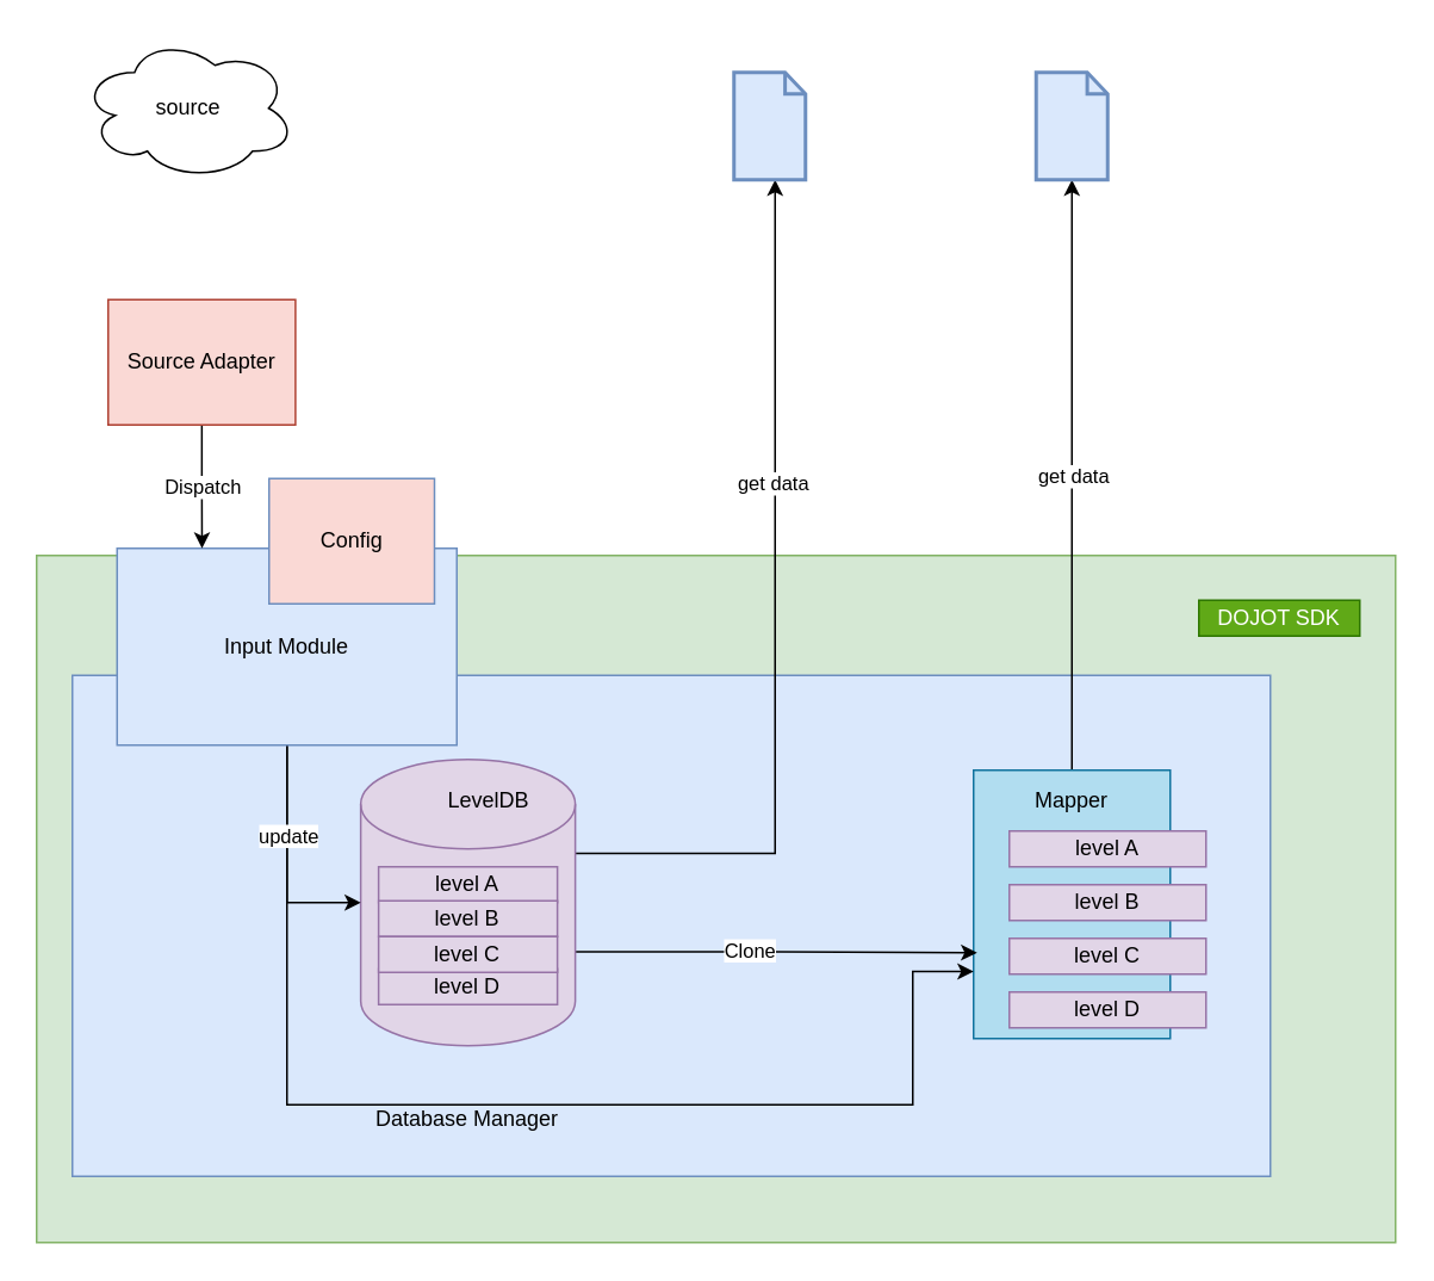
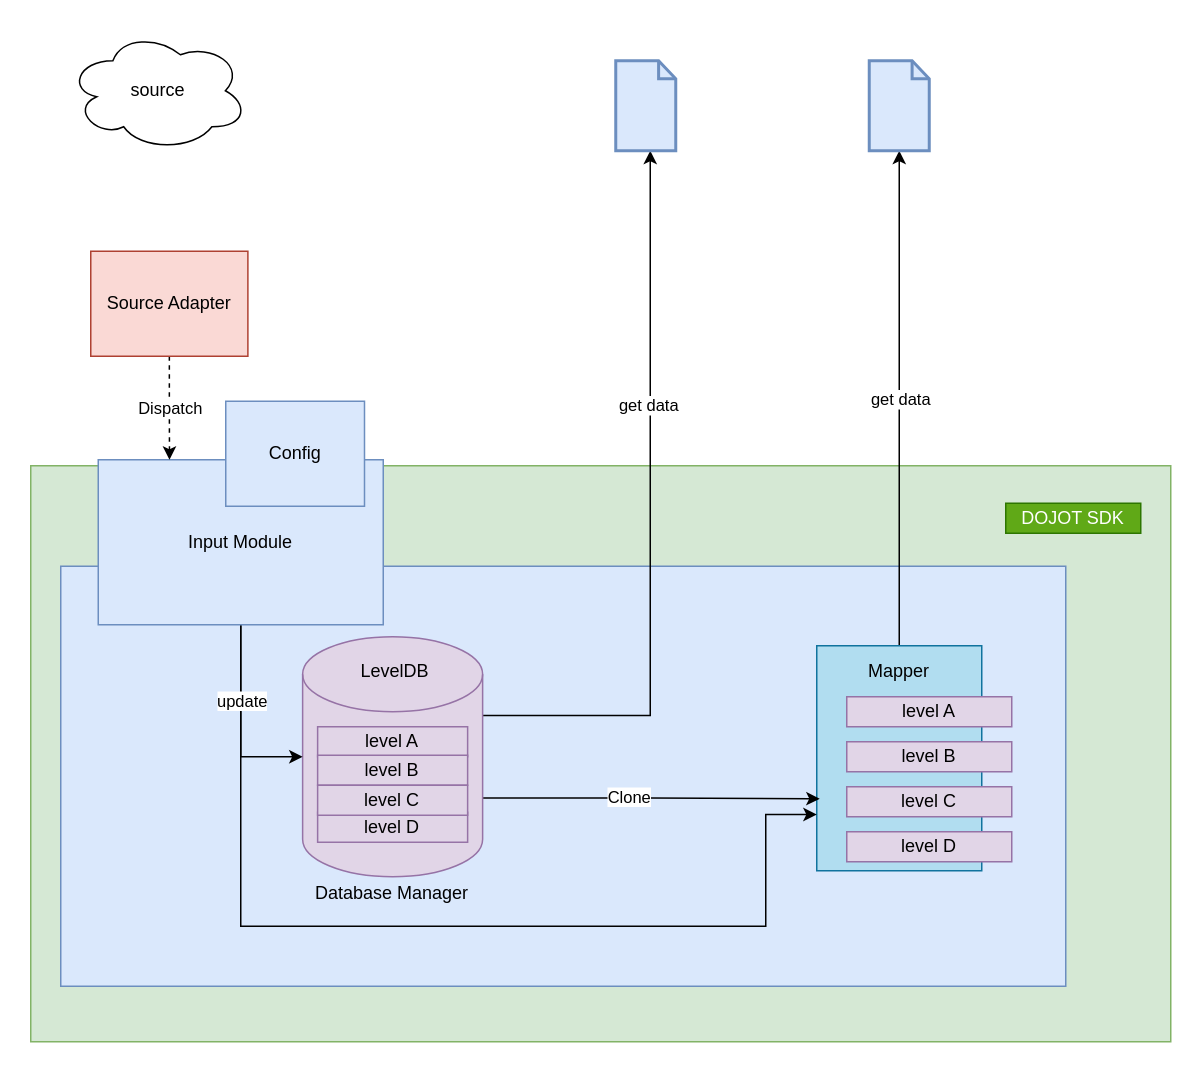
  <mxCell id="0" />
  <mxCell id="1" parent="0" />
  <mxCell id="2" value="" style="rounded=0;whiteSpace=wrap;html=1;fillColor=#d5e8d4;strokeColor=#82b366;" parent="1" vertex="1"><mxGeometry x="20" y="310" width="760" height="384" as="geometry" /></mxCell>
  <mxCell id="3" value="" style="rounded=0;whiteSpace=wrap;html=1;fillColor=#dae8fc;strokeColor=#6c8ebf;" parent="1" vertex="1"><mxGeometry x="40" y="377" width="670" height="280" as="geometry" /></mxCell>
  <mxCell id="4" value="get data" style="edgeStyle=orthogonalEdgeStyle;rounded=0;orthogonalLoop=1;jettySize=auto;html=1;exitX=0.5;exitY=0;exitDx=0;exitDy=0;entryX=0.5;entryY=1;entryDx=0;entryDy=0;" parent="1" source="5" edge="1"><mxGeometry relative="1" as="geometry"><mxPoint x="599" y="100" as="targetPoint" /></mxGeometry></mxCell>
  <mxCell id="5" value="Mapper" style="rounded=0;whiteSpace=wrap;html=1;fillColor=#b1ddf0;strokeColor=#10739e;" parent="1" vertex="1"><mxGeometry x="544" y="430" width="110" height="150" as="geometry" /></mxCell>
  <mxCell id="6" style="edgeStyle=orthogonalEdgeStyle;rounded=0;orthogonalLoop=1;jettySize=auto;html=1;exitX=1;exitY=0;exitDx=0;exitDy=52.5;exitPerimeter=0;entryX=0.5;entryY=1;entryDx=0;entryDy=0;" parent="1" source="10" edge="1"><mxGeometry relative="1" as="geometry"><Array as="points"><mxPoint x="433" y="477" /></Array><mxPoint x="433" y="100" as="targetPoint" /></mxGeometry></mxCell>
  <mxCell id="7" value="get data" style="edgeLabel;html=1;align=center;verticalAlign=middle;resizable=0;points=[];" parent="6" vertex="1" connectable="0"><mxGeometry x="0.308" y="2" relative="1" as="geometry"><mxPoint as="offset" /></mxGeometry></mxCell>
  <mxCell id="8" style="edgeStyle=orthogonalEdgeStyle;rounded=0;orthogonalLoop=1;jettySize=auto;html=1;exitX=1;exitY=0;exitDx=0;exitDy=107.5;exitPerimeter=0;entryX=0.018;entryY=0.68;entryDx=0;entryDy=0;entryPerimeter=0;" parent="1" source="10" target="5" edge="1"><mxGeometry relative="1" as="geometry" /></mxCell>
  <mxCell id="9" value="Clone" style="edgeLabel;html=1;align=center;verticalAlign=middle;resizable=0;points=[];" parent="8" vertex="1" connectable="0"><mxGeometry x="-0.132" y="2" relative="1" as="geometry"><mxPoint x="-1" y="1" as="offset" /></mxGeometry></mxCell>
  <mxCell id="10" value="" style="shape=cylinder3;whiteSpace=wrap;html=1;boundedLbl=1;backgroundOutline=1;size=25;fillColor=#e1d5e7;strokeColor=#9673a6;" parent="1" vertex="1"><mxGeometry x="201.25" y="424" width="120" height="160" as="geometry" /></mxCell>
  <mxCell id="11" style="edgeStyle=orthogonalEdgeStyle;rounded=0;orthogonalLoop=1;jettySize=auto;html=1;exitX=0.5;exitY=1;exitDx=0;exitDy=0;entryX=0;entryY=0.5;entryDx=0;entryDy=0;entryPerimeter=0;" parent="1" source="14" target="10" edge="1"><mxGeometry relative="1" as="geometry"><Array as="points"><mxPoint x="160" y="504" /></Array></mxGeometry></mxCell>
  <mxCell id="12" style="edgeStyle=orthogonalEdgeStyle;rounded=0;orthogonalLoop=1;jettySize=auto;html=1;exitX=0.5;exitY=1;exitDx=0;exitDy=0;entryX=0;entryY=0.75;entryDx=0;entryDy=0;" parent="1" source="14" target="5" edge="1"><mxGeometry relative="1" as="geometry"><Array as="points"><mxPoint x="160" y="617" /><mxPoint x="510" y="617" /><mxPoint x="510" y="543" /></Array></mxGeometry></mxCell>
  <mxCell id="13" value="&lt;div&gt;update&lt;/div&gt;" style="edgeLabel;html=1;align=center;verticalAlign=middle;resizable=0;points=[];" parent="12" vertex="1" connectable="0"><mxGeometry x="-0.848" relative="1" as="geometry"><mxPoint as="offset" /></mxGeometry></mxCell>
  <mxCell id="14" value="Input Module" style="rounded=0;whiteSpace=wrap;html=1;fillColor=#dae8fc;strokeColor=#6c8ebf;" parent="1" vertex="1"><mxGeometry x="65" y="306" width="190" height="110" as="geometry" /></mxCell>
- <mxCell id="15" value="Dispatch" style="edgeStyle=orthogonalEdgeStyle;rounded=0;orthogonalLoop=1;jettySize=auto;html=1;entryX=0.25;entryY=0;entryDx=0;entryDy=0;" parent="1" source="16" target="14" edge="1"><mxGeometry relative="1" as="geometry" /></mxCell>
+ <mxCell id="15" value="Dispatch" style="edgeStyle=orthogonalEdgeStyle;rounded=0;orthogonalLoop=1;jettySize=auto;html=1;entryX=0.25;entryY=0;entryDx=0;entryDy=0;dashed=1;" parent="1" source="16" target="14" edge="1"><mxGeometry relative="1" as="geometry" /></mxCell>
  <mxCell id="16" value="Source Adapter" style="rounded=0;whiteSpace=wrap;html=1;fillColor=#fad9d5;strokeColor=#ae4132;dashed=0;" parent="1" vertex="1"><mxGeometry x="60.01" y="167" width="104.75" height="70" as="geometry" /></mxCell>
  <mxCell id="17" value="source" style="ellipse;shape=cloud;whiteSpace=wrap;html=1;" parent="1" vertex="1"><mxGeometry x="44.76" y="20" width="120" height="80" as="geometry" /></mxCell>
  <mxCell id="18" value="DOJOT SDK" style="text;html=1;strokeColor=#2D7600;fillColor=#60a917;align=center;verticalAlign=middle;whiteSpace=wrap;rounded=0;fontColor=#ffffff;" parent="1" vertex="1"><mxGeometry x="670" y="335" width="90" height="20" as="geometry" /></mxCell>
- <mxCell id="19" value="Config" style="rounded=0;whiteSpace=wrap;html=1;fillColor=#fad9d5;strokeColor=#6c8ebf;" parent="1" vertex="1"><mxGeometry x="150" y="267" width="92.5" height="70" as="geometry" /></mxCell>
+ <mxCell id="19" value="Config" style="rounded=0;whiteSpace=wrap;html=1;fillColor=#dae8fc;strokeColor=#6c8ebf;" parent="1" vertex="1"><mxGeometry x="150" y="267" width="92.5" height="70" as="geometry" /></mxCell>
  <mxCell id="20" value="level A" style="rounded=0;whiteSpace=wrap;html=1;fillColor=#e1d5e7;strokeColor=#9673a6;" parent="1" vertex="1"><mxGeometry x="211.25" y="484" width="100" height="20" as="geometry" /></mxCell>
  <mxCell id="21" value="level B" style="rounded=0;whiteSpace=wrap;html=1;fillColor=#e1d5e7;strokeColor=#9673a6;" parent="1" vertex="1"><mxGeometry x="211.25" y="503" width="100" height="20" as="geometry" /></mxCell>
  <mxCell id="22" value="&lt;div&gt;level D&lt;/div&gt;" style="rounded=0;whiteSpace=wrap;html=1;fillColor=#e1d5e7;strokeColor=#9673a6;" parent="1" vertex="1"><mxGeometry x="211.25" y="541" width="100" height="20" as="geometry" /></mxCell>
  <mxCell id="23" value="level C" style="rounded=0;whiteSpace=wrap;html=1;fillColor=#e1d5e7;strokeColor=#9673a6;" parent="1" vertex="1"><mxGeometry x="211.25" y="523" width="100" height="20" as="geometry" /></mxCell>
  <mxCell id="24" value="level A" style="rounded=0;whiteSpace=wrap;html=1;fillColor=#e1d5e7;strokeColor=#9673a6;" parent="1" vertex="1"><mxGeometry x="564" y="464" width="110" height="20" as="geometry" /></mxCell>
  <mxCell id="25" value="level B" style="rounded=0;whiteSpace=wrap;html=1;fillColor=#e1d5e7;strokeColor=#9673a6;" parent="1" vertex="1"><mxGeometry x="564" y="494" width="110" height="20" as="geometry" /></mxCell>
  <mxCell id="26" value="&lt;div&gt;level D&lt;/div&gt;" style="rounded=0;whiteSpace=wrap;html=1;fillColor=#e1d5e7;strokeColor=#9673a6;" parent="1" vertex="1"><mxGeometry x="564" y="554" width="110" height="20" as="geometry" /></mxCell>
  <mxCell id="27" value="level C" style="rounded=0;whiteSpace=wrap;html=1;fillColor=#e1d5e7;strokeColor=#9673a6;" parent="1" vertex="1"><mxGeometry x="564" y="524" width="110" height="20" as="geometry" /></mxCell>
- <mxCell id="28" value="LevelDB" style="text;html=1;strokeColor=none;fillColor=none;align=center;verticalAlign=middle;whiteSpace=wrap;rounded=0;" parent="1" vertex="1"><mxGeometry x="252.5" y="437" width="40" height="20" as="geometry" /></mxCell>
+ <mxCell id="28" value="LevelDB" style="text;html=1;strokeColor=none;fillColor=none;align=center;verticalAlign=middle;whiteSpace=wrap;rounded=0;" parent="1" vertex="1"><mxGeometry x="242.5" y="437" width="40" height="20" as="geometry" /></mxCell>
  <mxCell id="29" value="Mapper" style="text;html=1;strokeColor=none;fillColor=none;align=center;verticalAlign=middle;whiteSpace=wrap;rounded=0;" parent="1" vertex="1"><mxGeometry x="579" y="437" width="40" height="20" as="geometry" /></mxCell>
- <mxCell id="30" value="Database Manager" style="text;html=1;strokeColor=none;fillColor=none;align=center;verticalAlign=middle;whiteSpace=wrap;rounded=0;" parent="1" vertex="1"><mxGeometry x="201.25" y="615" width="120" height="20" as="geometry" /></mxCell>
+ <mxCell id="30" value="Database Manager" style="text;html=1;strokeColor=none;fillColor=none;align=center;verticalAlign=middle;whiteSpace=wrap;rounded=0;" parent="1" vertex="1"><mxGeometry x="201.25" y="585" width="120" height="20" as="geometry" /></mxCell>
  <mxCell id="31" value="" style="html=1;verticalLabelPosition=bottom;align=center;labelBackgroundColor=#ffffff;verticalAlign=top;strokeWidth=2;strokeColor=#6c8ebf;shadow=0;dashed=0;shape=mxgraph.ios7.icons.document;fillColor=#dae8fc;" parent="1" vertex="1"><mxGeometry x="410" y="40" width="40" height="60" as="geometry" /></mxCell>
  <mxCell id="32" value="" style="html=1;verticalLabelPosition=bottom;align=center;labelBackgroundColor=#ffffff;verticalAlign=top;strokeWidth=2;strokeColor=#6c8ebf;shadow=0;dashed=0;shape=mxgraph.ios7.icons.document;fillColor=#dae8fc;" parent="1" vertex="1"><mxGeometry x="579" y="40" width="40" height="60" as="geometry" /></mxCell>
